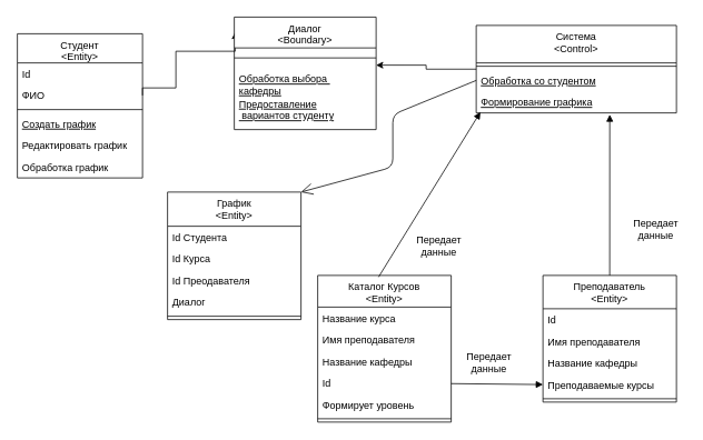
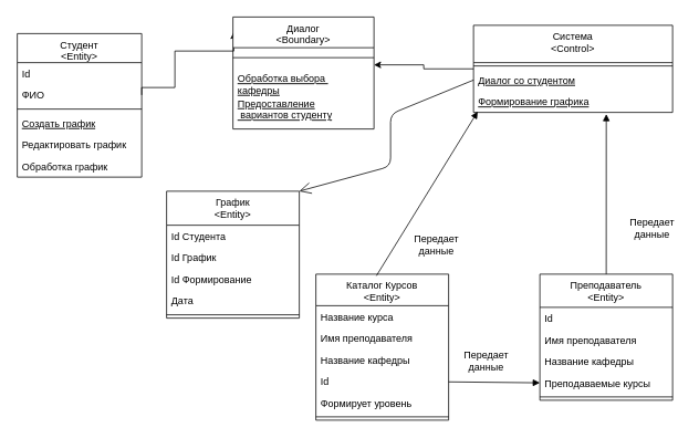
  <mxCell id="0" />
  <mxCell id="1" parent="0" />
  <mxCell id="2" value="Студент&#10;&lt;Entity&gt;" style="swimlane;fontStyle=0;align=center;verticalAlign=top;childLayout=stackLayout;horizontal=1;startSize=35;horizontalStack=0;resizeParent=1;resizeLast=0;collapsible=1;marginBottom=0;rounded=0;shadow=0;strokeWidth=1;" parent="1" vertex="1"><mxGeometry x="20" y="40" width="150" height="173" as="geometry"><mxRectangle x="130" y="380" width="160" height="26" as="alternateBounds" /></mxGeometry></mxCell>
  <mxCell id="3" value="Id" style="text;align=left;verticalAlign=top;spacingLeft=4;spacingRight=4;overflow=hidden;rotatable=0;points=[[0,0.5],[1,0.5]];portConstraint=eastwest;" parent="2" vertex="1"><mxGeometry y="35" width="150" height="26" as="geometry" /></mxCell>
  <mxCell id="4" value="ФИО" style="text;align=left;verticalAlign=top;spacingLeft=4;spacingRight=4;overflow=hidden;rotatable=0;points=[[0,0.5],[1,0.5]];portConstraint=eastwest;rounded=0;shadow=0;html=0;" parent="2" vertex="1"><mxGeometry y="61" width="150" height="26" as="geometry" /></mxCell>
  <mxCell id="5" value="" style="line;html=1;strokeWidth=1;align=left;verticalAlign=middle;spacingTop=-1;spacingLeft=3;spacingRight=3;rotatable=0;labelPosition=right;points=[];portConstraint=eastwest;" parent="2" vertex="1"><mxGeometry y="87" width="150" height="8" as="geometry" /></mxCell>
  <mxCell id="6" value="Создать график" style="text;align=left;verticalAlign=top;spacingLeft=4;spacingRight=4;overflow=hidden;rotatable=0;points=[[0,0.5],[1,0.5]];portConstraint=eastwest;fontStyle=4" parent="2" vertex="1"><mxGeometry y="95" width="150" height="26" as="geometry" /></mxCell>
  <mxCell id="7" value="Редактировать график" style="text;align=left;verticalAlign=top;spacingLeft=4;spacingRight=4;overflow=hidden;rotatable=0;points=[[0,0.5],[1,0.5]];portConstraint=eastwest;" parent="2" vertex="1"><mxGeometry y="121" width="150" height="26" as="geometry" /></mxCell>
  <mxCell id="8" value="Обработка график" style="text;align=left;verticalAlign=top;spacingLeft=4;spacingRight=4;overflow=hidden;rotatable=0;points=[[0,0.5],[1,0.5]];portConstraint=eastwest;" parent="2" vertex="1"><mxGeometry y="147" width="150" height="26" as="geometry" /></mxCell>
  <mxCell id="9" style="edgeStyle=orthogonalEdgeStyle;rounded=0;orthogonalLoop=1;jettySize=auto;html=1;entryX=1;entryY=-0.111;entryDx=0;entryDy=0;entryPerimeter=0;" parent="1" source="21" target="27" edge="1"><mxGeometry relative="1" as="geometry" /></mxCell>
  <mxCell id="10" style="edgeStyle=orthogonalEdgeStyle;rounded=0;orthogonalLoop=1;jettySize=auto;html=1;entryX=0.006;entryY=0.133;entryDx=0;entryDy=0;entryPerimeter=0;exitX=1;exitY=0.5;exitDx=0;exitDy=0;" parent="1" source="4" target="25" edge="1"><mxGeometry relative="1" as="geometry"><Array as="points"><mxPoint x="210" y="105" /><mxPoint x="210" y="61" /></Array></mxGeometry></mxCell>
  <mxCell id="11" value="График&#10;&lt;Entity&gt;" style="swimlane;fontStyle=0;align=center;verticalAlign=top;childLayout=stackLayout;horizontal=1;startSize=41;horizontalStack=0;resizeParent=1;resizeLast=0;collapsible=1;marginBottom=0;rounded=0;shadow=0;strokeWidth=1;" parent="1" vertex="1"><mxGeometry x="200" y="230" width="160" height="153" as="geometry"><mxRectangle x="550" y="140" width="160" height="26" as="alternateBounds" /></mxGeometry></mxCell>
  <mxCell id="12" value="Id Студента" style="text;align=left;verticalAlign=top;spacingLeft=4;spacingRight=4;overflow=hidden;rotatable=0;points=[[0,0.5],[1,0.5]];portConstraint=eastwest;" parent="11" vertex="1"><mxGeometry y="41" width="160" height="26" as="geometry" /></mxCell>
- <mxCell id="13" value="Id Курса" style="text;align=left;verticalAlign=top;spacingLeft=4;spacingRight=4;overflow=hidden;rotatable=0;points=[[0,0.5],[1,0.5]];portConstraint=eastwest;rounded=0;shadow=0;html=0;" parent="11" vertex="1"><mxGeometry y="67" width="160" height="26" as="geometry" /></mxCell>
- <mxCell id="14" value="Id Преодавателя" style="text;align=left;verticalAlign=top;spacingLeft=4;spacingRight=4;overflow=hidden;rotatable=0;points=[[0,0.5],[1,0.5]];portConstraint=eastwest;rounded=0;shadow=0;html=0;" parent="11" vertex="1"><mxGeometry y="93" width="160" height="26" as="geometry" /></mxCell>
- <mxCell id="15" value="Диалог" style="text;align=left;verticalAlign=top;spacingLeft=4;spacingRight=4;overflow=hidden;rotatable=0;points=[[0,0.5],[1,0.5]];portConstraint=eastwest;rounded=0;shadow=0;html=0;" parent="11" vertex="1"><mxGeometry y="119" width="160" height="26" as="geometry" /></mxCell>
+ <mxCell id="13" value="Id График" style="text;align=left;verticalAlign=top;spacingLeft=4;spacingRight=4;overflow=hidden;rotatable=0;points=[[0,0.5],[1,0.5]];portConstraint=eastwest;rounded=0;shadow=0;html=0;" parent="11" vertex="1"><mxGeometry y="67" width="160" height="26" as="geometry" /></mxCell>
+ <mxCell id="14" value="Id Формирование" style="text;align=left;verticalAlign=top;spacingLeft=4;spacingRight=4;overflow=hidden;rotatable=0;points=[[0,0.5],[1,0.5]];portConstraint=eastwest;rounded=0;shadow=0;html=0;" parent="11" vertex="1"><mxGeometry y="93" width="160" height="26" as="geometry" /></mxCell>
+ <mxCell id="15" value="Дата" style="text;align=left;verticalAlign=top;spacingLeft=4;spacingRight=4;overflow=hidden;rotatable=0;points=[[0,0.5],[1,0.5]];portConstraint=eastwest;rounded=0;shadow=0;html=0;" parent="11" vertex="1"><mxGeometry y="119" width="160" height="26" as="geometry" /></mxCell>
  <mxCell id="16" value="" style="line;html=1;strokeWidth=1;align=left;verticalAlign=middle;spacingTop=-1;spacingLeft=3;spacingRight=3;rotatable=0;labelPosition=right;points=[];portConstraint=eastwest;" parent="11" vertex="1"><mxGeometry y="145" width="160" height="8" as="geometry" /></mxCell>
  <mxCell id="17" value="" style="endArrow=open;endFill=1;endSize=12;html=1;exitX=0;exitY=0.5;exitDx=0;exitDy=0;" parent="1" source="23" edge="1"><mxGeometry width="160" relative="1" as="geometry"><mxPoint x="330" y="190" as="sourcePoint" /><mxPoint x="360" y="230" as="targetPoint" /><Array as="points"><mxPoint x="470" y="137" /><mxPoint x="470" y="200" /></Array></mxGeometry></mxCell>
  <mxCell id="18" value="Передает&lt;br&gt;данные" style="text;html=1;align=center;verticalAlign=middle;resizable=0;points=[];autosize=1;" parent="1" vertex="1"><mxGeometry x="550" y="420" width="70" height="30" as="geometry" /></mxCell>
  <mxCell id="19" value="Передает&lt;br&gt;данные" style="text;html=1;align=center;verticalAlign=middle;resizable=0;points=[];autosize=1;" parent="1" vertex="1"><mxGeometry x="490" y="280" width="70" height="30" as="geometry" /></mxCell>
  <mxCell id="20" value="Передает&lt;br&gt;данные" style="text;html=1;align=center;verticalAlign=middle;resizable=0;points=[];autosize=1;" parent="1" vertex="1"><mxGeometry x="750" y="260" width="70" height="30" as="geometry" /></mxCell>
  <mxCell id="21" value="Система&#10;&lt;Control&gt;" style="swimlane;fontStyle=0;align=center;verticalAlign=top;childLayout=stackLayout;horizontal=1;startSize=45;horizontalStack=0;resizeParent=1;resizeLast=0;collapsible=1;marginBottom=0;rounded=0;shadow=0;strokeWidth=1;" parent="1" vertex="1"><mxGeometry x="570" y="30" width="240" height="105" as="geometry"><mxRectangle x="130" y="380" width="160" height="26" as="alternateBounds" /></mxGeometry></mxCell>
  <mxCell id="22" value="" style="line;html=1;strokeWidth=1;align=left;verticalAlign=middle;spacingTop=-1;spacingLeft=3;spacingRight=3;rotatable=0;labelPosition=right;points=[];portConstraint=eastwest;" parent="21" vertex="1"><mxGeometry y="45" width="240" height="8" as="geometry" /></mxCell>
- <mxCell id="23" value="Обработка со студентом" style="text;align=left;verticalAlign=top;spacingLeft=4;spacingRight=4;overflow=hidden;rotatable=0;points=[[0,0.5],[1,0.5]];portConstraint=eastwest;fontStyle=4" parent="21" vertex="1"><mxGeometry y="53" width="240" height="26" as="geometry" /></mxCell>
+ <mxCell id="23" value="Диалог со студентом" style="text;align=left;verticalAlign=top;spacingLeft=4;spacingRight=4;overflow=hidden;rotatable=0;points=[[0,0.5],[1,0.5]];portConstraint=eastwest;fontStyle=4" parent="21" vertex="1"><mxGeometry y="53" width="240" height="26" as="geometry" /></mxCell>
  <mxCell id="24" value="Формирование графика" style="text;align=left;verticalAlign=top;spacingLeft=4;spacingRight=4;overflow=hidden;rotatable=0;points=[[0,0.5],[1,0.5]];portConstraint=eastwest;fontStyle=4" parent="21" vertex="1"><mxGeometry y="79" width="240" height="26" as="geometry" /></mxCell>
  <mxCell id="25" value="Диалог&#10;&lt;Boundary&gt;" style="swimlane;fontStyle=0;align=center;verticalAlign=top;childLayout=stackLayout;horizontal=1;startSize=37;horizontalStack=0;resizeParent=1;resizeLast=0;collapsible=1;marginBottom=0;rounded=0;shadow=0;strokeWidth=1;" parent="1" vertex="1"><mxGeometry x="280" y="20" width="170" height="135" as="geometry"><mxRectangle x="130" y="380" width="160" height="26" as="alternateBounds" /></mxGeometry></mxCell>
  <mxCell id="26" value="" style="line;html=1;strokeWidth=1;align=left;verticalAlign=middle;spacingTop=-1;spacingLeft=3;spacingRight=3;rotatable=0;labelPosition=right;points=[];portConstraint=eastwest;" parent="25" vertex="1"><mxGeometry y="37" width="170" height="24" as="geometry" /></mxCell>
  <mxCell id="27" value="Обработка выбора &#10;кафедры" style="text;align=left;verticalAlign=top;spacingLeft=4;spacingRight=4;overflow=hidden;rotatable=0;points=[[0,0.5],[1,0.5]];portConstraint=eastwest;fontStyle=4" parent="25" vertex="1"><mxGeometry y="61" width="170" height="30" as="geometry" /></mxCell>
  <mxCell id="28" value="Предоставление&#10; вариантов студенту" style="text;align=left;verticalAlign=top;spacingLeft=4;spacingRight=4;overflow=hidden;rotatable=0;points=[[0,0.5],[1,0.5]];portConstraint=eastwest;fontStyle=4" parent="25" vertex="1"><mxGeometry y="91" width="170" height="36" as="geometry" /></mxCell>
  <mxCell id="29" value="Каталог Курсов&#10;&lt;Entity&gt;" style="swimlane;fontStyle=0;align=center;verticalAlign=top;childLayout=stackLayout;horizontal=1;startSize=38;horizontalStack=0;resizeParent=1;resizeLast=0;collapsible=1;marginBottom=0;rounded=0;shadow=0;strokeWidth=1;" parent="1" vertex="1"><mxGeometry x="380" y="330" width="160" height="176" as="geometry"><mxRectangle x="550" y="140" width="160" height="26" as="alternateBounds" /></mxGeometry></mxCell>
  <mxCell id="30" value="Название курса" style="text;align=left;verticalAlign=top;spacingLeft=4;spacingRight=4;overflow=hidden;rotatable=0;points=[[0,0.5],[1,0.5]];portConstraint=eastwest;" parent="29" vertex="1"><mxGeometry y="38" width="160" height="26" as="geometry" /></mxCell>
  <mxCell id="31" value="Имя преподавателя" style="text;align=left;verticalAlign=top;spacingLeft=4;spacingRight=4;overflow=hidden;rotatable=0;points=[[0,0.5],[1,0.5]];portConstraint=eastwest;rounded=0;shadow=0;html=0;" parent="29" vertex="1"><mxGeometry y="64" width="160" height="26" as="geometry" /></mxCell>
  <mxCell id="32" value="Название кафедры" style="text;align=left;verticalAlign=top;spacingLeft=4;spacingRight=4;overflow=hidden;rotatable=0;points=[[0,0.5],[1,0.5]];portConstraint=eastwest;rounded=0;shadow=0;html=0;" parent="29" vertex="1"><mxGeometry y="90" width="160" height="26" as="geometry" /></mxCell>
  <mxCell id="33" value="Id" style="text;align=left;verticalAlign=top;spacingLeft=4;spacingRight=4;overflow=hidden;rotatable=0;points=[[0,0.5],[1,0.5]];portConstraint=eastwest;rounded=0;shadow=0;html=0;" parent="29" vertex="1"><mxGeometry y="116" width="160" height="26" as="geometry" /></mxCell>
  <mxCell id="34" value="Формирует уровень" style="text;align=left;verticalAlign=top;spacingLeft=4;spacingRight=4;overflow=hidden;rotatable=0;points=[[0,0.5],[1,0.5]];portConstraint=eastwest;rounded=0;shadow=0;html=0;" parent="29" vertex="1"><mxGeometry y="142" width="160" height="26" as="geometry" /></mxCell>
  <mxCell id="35" value="" style="line;html=1;strokeWidth=1;align=left;verticalAlign=middle;spacingTop=-1;spacingLeft=3;spacingRight=3;rotatable=0;labelPosition=right;points=[];portConstraint=eastwest;" parent="29" vertex="1"><mxGeometry y="168" width="160" height="8" as="geometry" /></mxCell>
  <mxCell id="36" value="Преподаватель&#10;&lt;Entity&gt;" style="swimlane;fontStyle=0;align=center;verticalAlign=top;childLayout=stackLayout;horizontal=1;startSize=40;horizontalStack=0;resizeParent=1;resizeLast=0;collapsible=1;marginBottom=0;rounded=0;shadow=0;strokeWidth=1;" parent="1" vertex="1"><mxGeometry x="650" y="330" width="160" height="152" as="geometry"><mxRectangle x="550" y="140" width="160" height="26" as="alternateBounds" /></mxGeometry></mxCell>
  <mxCell id="37" value="Id" style="text;align=left;verticalAlign=top;spacingLeft=4;spacingRight=4;overflow=hidden;rotatable=0;points=[[0,0.5],[1,0.5]];portConstraint=eastwest;" parent="36" vertex="1"><mxGeometry y="40" width="160" height="26" as="geometry" /></mxCell>
  <mxCell id="38" value="Имя преподавателя" style="text;align=left;verticalAlign=top;spacingLeft=4;spacingRight=4;overflow=hidden;rotatable=0;points=[[0,0.5],[1,0.5]];portConstraint=eastwest;rounded=0;shadow=0;html=0;" parent="36" vertex="1"><mxGeometry y="66" width="160" height="26" as="geometry" /></mxCell>
  <mxCell id="39" value="Название кафедры" style="text;align=left;verticalAlign=top;spacingLeft=4;spacingRight=4;overflow=hidden;rotatable=0;points=[[0,0.5],[1,0.5]];portConstraint=eastwest;rounded=0;shadow=0;html=0;" parent="36" vertex="1"><mxGeometry y="92" width="160" height="26" as="geometry" /></mxCell>
  <mxCell id="40" value="Преподаваемые курсы" style="text;align=left;verticalAlign=top;spacingLeft=4;spacingRight=4;overflow=hidden;rotatable=0;points=[[0,0.5],[1,0.5]];portConstraint=eastwest;rounded=0;shadow=0;html=0;" parent="36" vertex="1"><mxGeometry y="118" width="160" height="26" as="geometry" /></mxCell>
  <mxCell id="41" value="" style="line;html=1;strokeWidth=1;align=left;verticalAlign=middle;spacingTop=-1;spacingLeft=3;spacingRight=3;rotatable=0;labelPosition=right;points=[];portConstraint=eastwest;" parent="36" vertex="1"><mxGeometry y="144" width="160" height="8" as="geometry" /></mxCell>
  <mxCell id="42" value="" style="html=1;verticalAlign=bottom;endArrow=block;entryX=0;entryY=0.5;entryDx=0;entryDy=0;" edge="1" parent="1" source="33" target="40"><mxGeometry width="80" relative="1" as="geometry"><mxPoint x="370" y="260" as="sourcePoint" /><mxPoint x="450" y="260" as="targetPoint" /></mxGeometry></mxCell>
  <mxCell id="43" value="" style="html=1;verticalAlign=bottom;endArrow=block;entryX=0.667;entryY=1.077;entryDx=0;entryDy=0;entryPerimeter=0;" edge="1" parent="1" source="36" target="24"><mxGeometry width="80" relative="1" as="geometry"><mxPoint x="550" y="469.842" as="sourcePoint" /><mxPoint x="660" y="471" as="targetPoint" /></mxGeometry></mxCell>
  <mxCell id="44" value="" style="html=1;verticalAlign=bottom;endArrow=block;entryX=0.021;entryY=0.962;entryDx=0;entryDy=0;entryPerimeter=0;exitX=0.456;exitY=0.011;exitDx=0;exitDy=0;exitPerimeter=0;" edge="1" parent="1" source="29" target="24"><mxGeometry width="80" relative="1" as="geometry"><mxPoint x="740.023" y="340" as="sourcePoint" /><mxPoint x="740.08" y="147.002" as="targetPoint" /></mxGeometry></mxCell>
